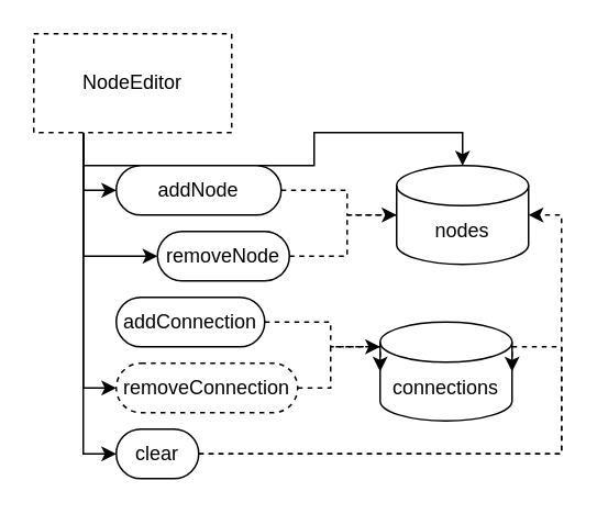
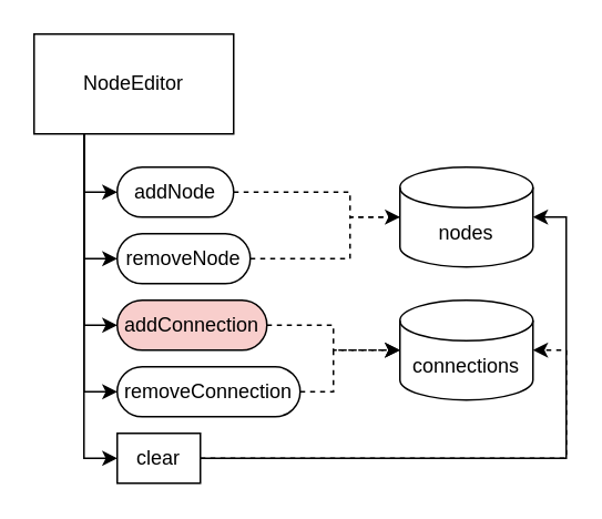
  <mxCell id="0" />
  <mxCell id="1" parent="0" />
  <mxCell id="2" style="edgeStyle=orthogonalEdgeStyle;rounded=0;orthogonalLoop=1;jettySize=auto;html=1;exitX=0.25;exitY=1;exitDx=0;exitDy=0;entryX=0;entryY=0.5;entryDx=0;entryDy=0;" parent="1" source="7" target="11" edge="1"><mxGeometry relative="1" as="geometry" /></mxCell>
  <mxCell id="3" style="edgeStyle=orthogonalEdgeStyle;rounded=0;orthogonalLoop=1;jettySize=auto;html=1;exitX=0.25;exitY=1;exitDx=0;exitDy=0;entryX=0;entryY=0.5;entryDx=0;entryDy=0;" parent="1" source="7" target="12" edge="1"><mxGeometry relative="1" as="geometry" /></mxCell>
- <mxCell id="4" style="edgeStyle=orthogonalEdgeStyle;rounded=0;orthogonalLoop=1;jettySize=auto;html=1;exitX=0.25;exitY=1;exitDx=0;exitDy=0;" parent="1" source="7" target="8" edge="1"><mxGeometry relative="1" as="geometry" /></mxCell>
+ <mxCell id="4" style="edgeStyle=orthogonalEdgeStyle;rounded=0;orthogonalLoop=1;jettySize=auto;html=1;exitX=0.25;exitY=1;exitDx=0;exitDy=0;entryX=0;entryY=0.5;entryDx=0;entryDy=0;" parent="1" source="7" target="14" edge="1"><mxGeometry relative="1" as="geometry" /></mxCell>
  <mxCell id="5" style="edgeStyle=orthogonalEdgeStyle;rounded=0;orthogonalLoop=1;jettySize=auto;html=1;exitX=0.25;exitY=1;exitDx=0;exitDy=0;entryX=0;entryY=0.5;entryDx=0;entryDy=0;" parent="1" source="7" target="15" edge="1"><mxGeometry relative="1" as="geometry" /></mxCell>
  <mxCell id="6" style="edgeStyle=orthogonalEdgeStyle;rounded=0;orthogonalLoop=1;jettySize=auto;html=1;exitX=0.25;exitY=1;exitDx=0;exitDy=0;entryX=0;entryY=0.5;entryDx=0;entryDy=0;" parent="1" source="7" target="16" edge="1"><mxGeometry relative="1" as="geometry" /></mxCell>
- <mxCell id="7" value="NodeEditor" style="rounded=0;whiteSpace=wrap;html=1;dashed=1;" parent="1" vertex="1"><mxGeometry x="20" y="20" width="120" height="60" as="geometry" /></mxCell>
+ <mxCell id="7" value="NodeEditor" style="rounded=0;whiteSpace=wrap;html=1;" parent="1" vertex="1"><mxGeometry x="20" y="20" width="120" height="60" as="geometry" /></mxCell>
  <mxCell id="8" value="nodes" style="shape=cylinder3;whiteSpace=wrap;html=1;boundedLbl=1;backgroundOutline=1;size=12.2;" parent="1" vertex="1"><mxGeometry x="240" y="100" width="80" height="60" as="geometry" /></mxCell>
- <mxCell id="9" value="connections" style="shape=cylinder3;whiteSpace=wrap;html=1;boundedLbl=1;backgroundOutline=1;size=12.2;" parent="1" vertex="1"><mxGeometry x="230" y="195" width="80" height="60" as="geometry" /></mxCell>
+ <mxCell id="9" value="connections" style="shape=cylinder3;whiteSpace=wrap;html=1;boundedLbl=1;backgroundOutline=1;size=12.2;" parent="1" vertex="1"><mxGeometry x="240" y="180" width="80" height="60" as="geometry" /></mxCell>
  <mxCell id="10" style="edgeStyle=orthogonalEdgeStyle;rounded=0;orthogonalLoop=1;jettySize=auto;html=1;exitX=1;exitY=0.5;exitDx=0;exitDy=0;dashed=1;endArrow=none;" parent="1" source="11" target="8" edge="1"><mxGeometry relative="1" as="geometry"><Array as="points"><mxPoint x="210" y="115" /><mxPoint x="210" y="130" /></Array></mxGeometry></mxCell>
- <mxCell id="11" value="addNode" style="rounded=1;whiteSpace=wrap;html=1;arcSize=50;" parent="1" vertex="1"><mxGeometry x="70" y="100" width="100" height="30" as="geometry" /></mxCell>
- <mxCell id="12" value="removeNode" style="rounded=1;whiteSpace=wrap;html=1;arcSize=50;" parent="1" vertex="1"><mxGeometry x="95" y="140" width="80" height="30" as="geometry" /></mxCell>
+ <mxCell id="11" value="addNode" style="rounded=1;whiteSpace=wrap;html=1;arcSize=50;" parent="1" vertex="1"><mxGeometry x="70" y="100" width="70" height="30" as="geometry" /></mxCell>
+ <mxCell id="12" value="removeNode" style="rounded=1;whiteSpace=wrap;html=1;arcSize=50;" parent="1" vertex="1"><mxGeometry x="70" y="140" width="80" height="30" as="geometry" /></mxCell>
  <mxCell id="13" style="edgeStyle=orthogonalEdgeStyle;rounded=0;orthogonalLoop=1;jettySize=auto;html=1;exitX=1;exitY=0.5;exitDx=0;exitDy=0;dashed=1;" parent="1" source="14" target="9" edge="1"><mxGeometry relative="1" as="geometry"><Array as="points"><mxPoint x="200" y="195" /><mxPoint x="200" y="210" /></Array></mxGeometry></mxCell>
- <mxCell id="14" value="addConnection" style="rounded=1;whiteSpace=wrap;html=1;arcSize=50;fontSize=12;" parent="1" vertex="1"><mxGeometry x="70" y="180" width="90" height="30" as="geometry" /></mxCell>
- <mxCell id="15" value="removeConnection" style="rounded=1;whiteSpace=wrap;html=1;arcSize=50;fontSize=12;dashed=1;" parent="1" vertex="1"><mxGeometry x="70" y="220" width="110" height="30" as="geometry" /></mxCell>
- <mxCell id="16" value="clear" style="rounded=1;whiteSpace=wrap;html=1;arcSize=50;" parent="1" vertex="1"><mxGeometry x="70" y="260" width="50" height="30" as="geometry" /></mxCell>
+ <mxCell id="14" value="addConnection" style="rounded=1;whiteSpace=wrap;html=1;arcSize=50;fontSize=12;fillColor=#f8cecc;" parent="1" vertex="1"><mxGeometry x="70" y="180" width="90" height="30" as="geometry" /></mxCell>
+ <mxCell id="15" value="removeConnection" style="rounded=1;whiteSpace=wrap;html=1;arcSize=50;fontSize=12;" parent="1" vertex="1"><mxGeometry x="70" y="220" width="110" height="30" as="geometry" /></mxCell>
+ <mxCell id="16" value="clear" style="whiteSpace=wrap;html=1;arcSize=50;rounded=0;" parent="1" vertex="1"><mxGeometry x="70" y="260" width="50" height="30" as="geometry" /></mxCell>
  <mxCell id="17" style="edgeStyle=orthogonalEdgeStyle;rounded=0;orthogonalLoop=1;jettySize=auto;html=1;exitX=1;exitY=0.5;exitDx=0;exitDy=0;entryX=0;entryY=0.5;entryDx=0;entryDy=0;entryPerimeter=0;dashed=1;" parent="1" source="12" target="8" edge="1"><mxGeometry relative="1" as="geometry"><Array as="points"><mxPoint x="210" y="155" /><mxPoint x="210" y="130" /></Array></mxGeometry></mxCell>
  <mxCell id="18" style="edgeStyle=orthogonalEdgeStyle;rounded=0;orthogonalLoop=1;jettySize=auto;html=1;exitX=1;exitY=0.5;exitDx=0;exitDy=0;entryX=0;entryY=0.5;entryDx=0;entryDy=0;entryPerimeter=0;dashed=1;" parent="1" source="15" target="9" edge="1"><mxGeometry relative="1" as="geometry"><Array as="points"><mxPoint x="200" y="235" /><mxPoint x="200" y="210" /></Array></mxGeometry></mxCell>
  <mxCell id="19" style="edgeStyle=orthogonalEdgeStyle;rounded=0;orthogonalLoop=1;jettySize=auto;html=1;exitX=1;exitY=0.5;exitDx=0;exitDy=0;entryX=1;entryY=0.5;entryDx=0;entryDy=0;entryPerimeter=0;dashed=1;" edge="1" parent="1" source="16" target="9"><mxGeometry relative="1" as="geometry"><Array as="points"><mxPoint x="340" y="275" /><mxPoint x="340" y="210" /></Array></mxGeometry></mxCell>
- <mxCell id="20" style="edgeStyle=orthogonalEdgeStyle;rounded=0;orthogonalLoop=1;jettySize=auto;html=1;exitX=1;exitY=0.5;exitDx=0;exitDy=0;entryX=1;entryY=0.5;entryDx=0;entryDy=0;entryPerimeter=0;dashed=1;" edge="1" parent="1" source="16" target="8"><mxGeometry relative="1" as="geometry" /></mxCell>
+ <mxCell id="20" style="edgeStyle=orthogonalEdgeStyle;rounded=0;orthogonalLoop=1;jettySize=auto;html=1;exitX=1;exitY=0.5;exitDx=0;exitDy=0;entryX=1;entryY=0.5;entryDx=0;entryDy=0;entryPerimeter=0;dashed=0;" edge="1" parent="1" source="16" target="8"><mxGeometry relative="1" as="geometry" /></mxCell>
